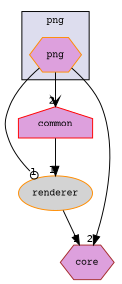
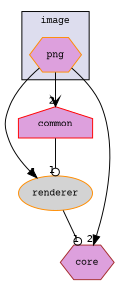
  digraph {
    compound=true
    fontname="Courier Prime"
    node [color=darkorange fillcolor=plum fontname="Courier Prime" fontsize=10 shape=hexagon style=filled]
    edge [arrowhead=normal fontname="Courier Prime" headlabel=1 labeldistance=1.5 labelfontname=Helvetica labelfontsize=10]
    n1 [label=png pencolor=black]
    n2 [fillcolor=lightgrey label=renderer shape=ellipse]
    n3 [color=red label=common shape=house]
    n4 [color=brown label=core]
    subgraph cluster_1 {
      bgcolor="#ddddee"
      fontsize=10
-     label=png
+     label=image
      pencolor=black
      n1
    }
-   n1 -> n2 [arrowhead=odot]
+   n1 -> n2
    n1 -> n3 [arrowhead=vee headlabel=2]
    n1 -> n4 [headlabel=2]
-   n2 -> n4
-   n3 -> n2
+   n2 -> n4 [arrowhead=odot]
+   n3 -> n2 [arrowhead=odot]
  }
